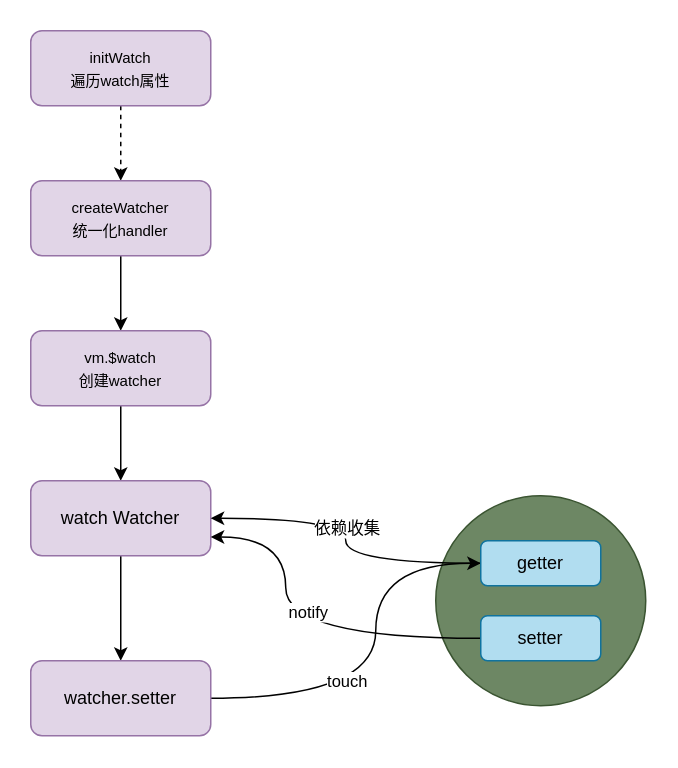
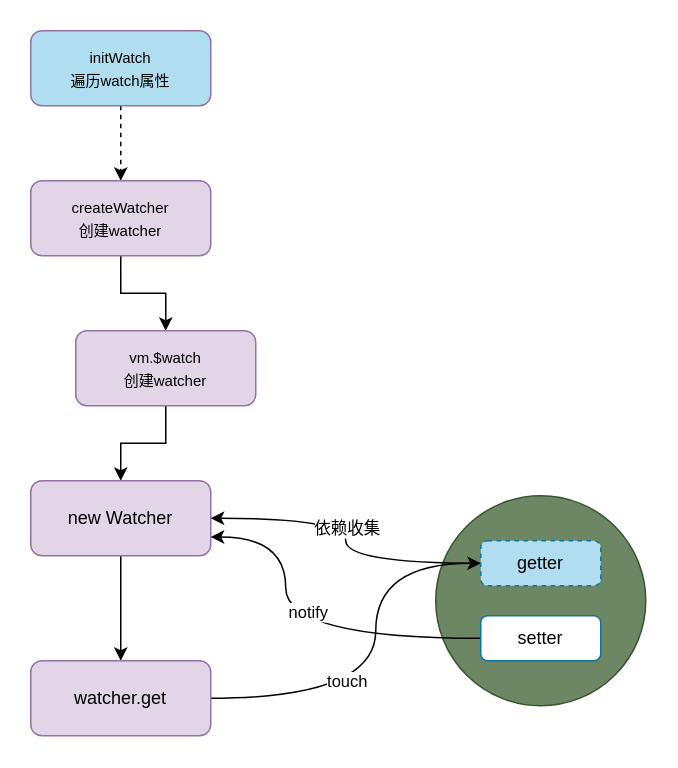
  <mxCell id="0" />
  <mxCell id="1" parent="0" />
  <mxCell id="2" value="" style="ellipse;whiteSpace=wrap;html=1;aspect=fixed;fillColor=#6d8764;strokeColor=#3A5431;fontColor=#ffffff;" vertex="1" parent="1"><mxGeometry x="290" y="330" width="140" height="140" as="geometry" /></mxCell>
  <mxCell id="3" style="edgeStyle=orthogonalEdgeStyle;rounded=0;orthogonalLoop=1;jettySize=auto;html=1;entryX=0.5;entryY=0;entryDx=0;entryDy=0;dashed=1;" edge="1" parent="1" source="4" target="6"><mxGeometry relative="1" as="geometry" /></mxCell>
- <mxCell id="4" value="&lt;font size=&quot;1&quot;&gt;initWatch&lt;br&gt;遍历watch属性&lt;br&gt;&lt;/font&gt;" style="rounded=1;whiteSpace=wrap;html=1;fillColor=#e1d5e7;strokeColor=#9673a6;" vertex="1" parent="1"><mxGeometry x="20" y="20" width="120" height="50" as="geometry" /></mxCell>
+ <mxCell id="4" value="&lt;font size=&quot;1&quot;&gt;initWatch&lt;br&gt;遍历watch属性&lt;br&gt;&lt;/font&gt;" style="rounded=1;whiteSpace=wrap;html=1;fillColor=#b1ddf0;strokeColor=#9673a6;" vertex="1" parent="1"><mxGeometry x="20" y="20" width="120" height="50" as="geometry" /></mxCell>
  <mxCell id="5" style="edgeStyle=orthogonalEdgeStyle;rounded=0;orthogonalLoop=1;jettySize=auto;html=1;entryX=0.5;entryY=0;entryDx=0;entryDy=0;" edge="1" parent="1" source="6" target="8"><mxGeometry relative="1" as="geometry" /></mxCell>
- <mxCell id="6" value="&lt;font size=&quot;1&quot;&gt;createWatcher&lt;br&gt;统一化handler&lt;br&gt;&lt;/font&gt;" style="rounded=1;whiteSpace=wrap;html=1;fillColor=#e1d5e7;strokeColor=#9673a6;" vertex="1" parent="1"><mxGeometry x="20" y="120" width="120" height="50" as="geometry" /></mxCell>
+ <mxCell id="6" value="&lt;font size=&quot;1&quot;&gt;createWatcher&lt;br&gt;创建watcher&lt;br&gt;&lt;/font&gt;" style="rounded=1;whiteSpace=wrap;html=1;fillColor=#e1d5e7;strokeColor=#9673a6;" vertex="1" parent="1"><mxGeometry x="20" y="120" width="120" height="50" as="geometry" /></mxCell>
  <mxCell id="7" style="edgeStyle=orthogonalEdgeStyle;rounded=0;orthogonalLoop=1;jettySize=auto;html=1;entryX=0.5;entryY=0;entryDx=0;entryDy=0;" edge="1" parent="1" source="8" target="10"><mxGeometry relative="1" as="geometry" /></mxCell>
- <mxCell id="8" value="&lt;font size=&quot;1&quot;&gt;vm.$watch&lt;br&gt;创建watcher&lt;br&gt;&lt;/font&gt;" style="rounded=1;whiteSpace=wrap;html=1;fillColor=#e1d5e7;strokeColor=#9673a6;" vertex="1" parent="1"><mxGeometry x="20" y="220" width="120" height="50" as="geometry" /></mxCell>
+ <mxCell id="8" value="&lt;font size=&quot;1&quot;&gt;vm.$watch&lt;br&gt;创建watcher&lt;br&gt;&lt;/font&gt;" style="rounded=1;whiteSpace=wrap;html=1;fillColor=#e1d5e7;strokeColor=#9673a6;" vertex="1" parent="1"><mxGeometry x="50" y="220" width="120" height="50" as="geometry" /></mxCell>
  <mxCell id="9" style="edgeStyle=orthogonalEdgeStyle;rounded=0;orthogonalLoop=1;jettySize=auto;html=1;entryX=0.5;entryY=0;entryDx=0;entryDy=0;" edge="1" parent="1" source="10" target="13"><mxGeometry relative="1" as="geometry" /></mxCell>
- <mxCell id="10" value="watch Watcher" style="rounded=1;whiteSpace=wrap;html=1;fillColor=#e1d5e7;strokeColor=#9673a6;" vertex="1" parent="1"><mxGeometry x="20" y="320" width="120" height="50" as="geometry" /></mxCell>
+ <mxCell id="10" value="new Watcher" style="rounded=1;whiteSpace=wrap;html=1;fillColor=#e1d5e7;strokeColor=#9673a6;" vertex="1" parent="1"><mxGeometry x="20" y="320" width="120" height="50" as="geometry" /></mxCell>
  <mxCell id="11" style="edgeStyle=orthogonalEdgeStyle;rounded=0;orthogonalLoop=1;jettySize=auto;html=1;entryX=0;entryY=0.5;entryDx=0;entryDy=0;curved=1;" edge="1" parent="1" source="13" target="16"><mxGeometry relative="1" as="geometry"><Array as="points"><mxPoint x="250" y="465" /><mxPoint x="250" y="375" /></Array></mxGeometry></mxCell>
  <mxCell id="12" value="touch" style="edgeLabel;html=1;align=center;verticalAlign=middle;resizable=0;points=[];" vertex="1" connectable="0" parent="11"><mxGeometry x="-0.096" y="-1" relative="1" as="geometry"><mxPoint x="-21" as="offset" /></mxGeometry></mxCell>
- <mxCell id="13" value="watcher.setter" style="rounded=1;whiteSpace=wrap;html=1;fillColor=#e1d5e7;strokeColor=#9673a6;" vertex="1" parent="1"><mxGeometry x="20" y="440" width="120" height="50" as="geometry" /></mxCell>
+ <mxCell id="13" value="watcher.get" style="rounded=1;whiteSpace=wrap;html=1;fillColor=#e1d5e7;strokeColor=#9673a6;" vertex="1" parent="1"><mxGeometry x="20" y="440" width="120" height="50" as="geometry" /></mxCell>
  <mxCell id="14" style="edgeStyle=orthogonalEdgeStyle;rounded=0;orthogonalLoop=1;jettySize=auto;html=1;entryX=1;entryY=0.5;entryDx=0;entryDy=0;curved=1;" edge="1" parent="1" source="16" target="10"><mxGeometry relative="1" as="geometry" /></mxCell>
  <mxCell id="15" value="依赖收集" style="edgeLabel;html=1;align=center;verticalAlign=middle;resizable=0;points=[];" vertex="1" connectable="0" parent="14"><mxGeometry x="0.083" relative="1" as="geometry"><mxPoint as="offset" /></mxGeometry></mxCell>
- <mxCell id="16" value="getter" style="rounded=1;whiteSpace=wrap;html=1;fillColor=#b1ddf0;strokeColor=#10739e;" vertex="1" parent="1"><mxGeometry x="320" y="360" width="80" height="30" as="geometry" /></mxCell>
+ <mxCell id="16" value="getter" style="rounded=1;whiteSpace=wrap;html=1;fillColor=#b1ddf0;strokeColor=#10739e;dashed=1;" vertex="1" parent="1"><mxGeometry x="320" y="360" width="80" height="30" as="geometry" /></mxCell>
  <mxCell id="17" style="edgeStyle=orthogonalEdgeStyle;curved=1;rounded=0;orthogonalLoop=1;jettySize=auto;html=1;entryX=1;entryY=0.75;entryDx=0;entryDy=0;" edge="1" parent="1" source="19" target="10"><mxGeometry relative="1" as="geometry"><Array as="points"><mxPoint x="190" y="425" /><mxPoint x="190" y="358" /></Array></mxGeometry></mxCell>
  <mxCell id="18" value="notify" style="edgeLabel;html=1;align=center;verticalAlign=middle;resizable=0;points=[];" vertex="1" connectable="0" parent="17"><mxGeometry x="0.192" y="-14" relative="1" as="geometry"><mxPoint as="offset" /></mxGeometry></mxCell>
- <mxCell id="19" value="setter" style="rounded=1;whiteSpace=wrap;html=1;fillColor=#b1ddf0;strokeColor=#10739e;" vertex="1" parent="1"><mxGeometry x="320" y="410" width="80" height="30" as="geometry" /></mxCell>
+ <mxCell id="19" value="setter" style="rounded=1;whiteSpace=wrap;html=1;fillColor=#ffffff;strokeColor=#10739e;" vertex="1" parent="1"><mxGeometry x="320" y="410" width="80" height="30" as="geometry" /></mxCell>
